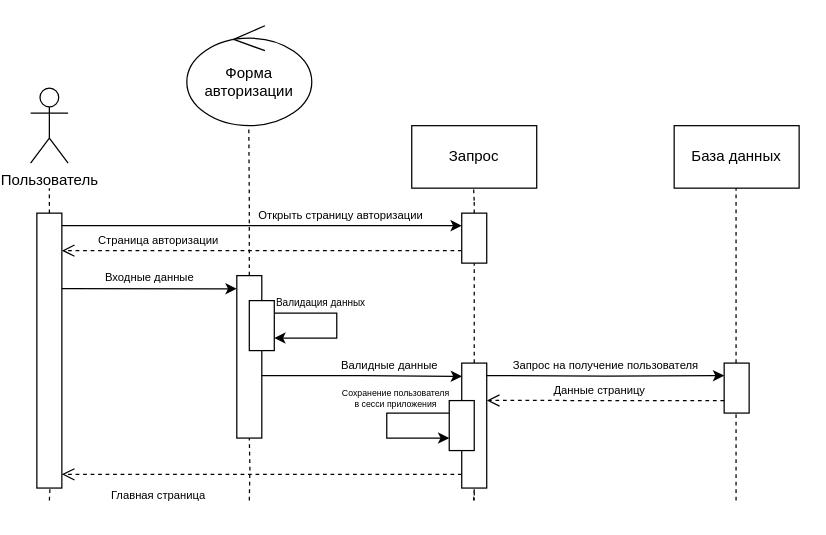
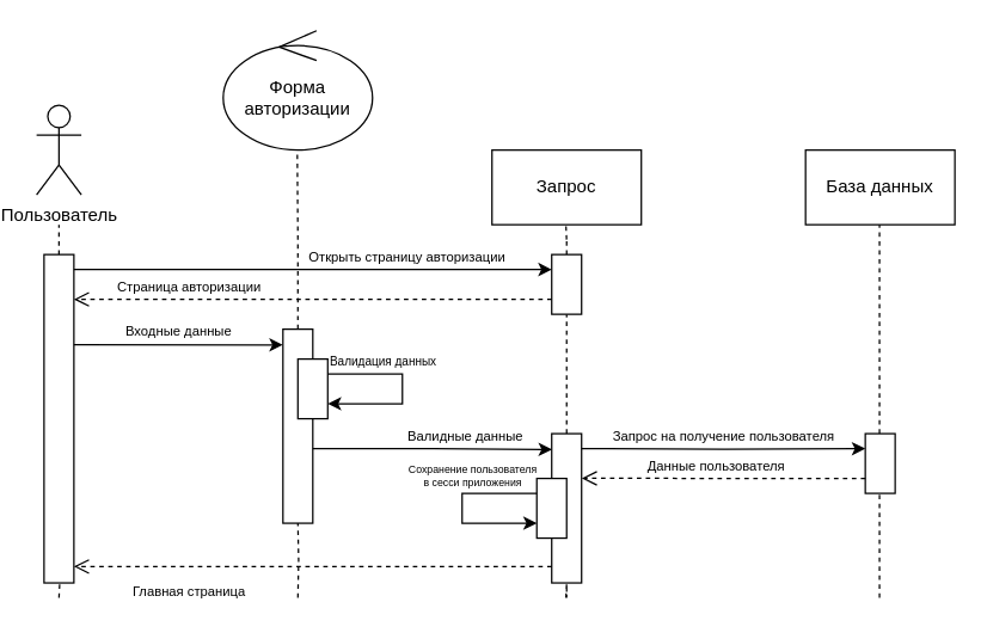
  <mxCell id="0" />
  <mxCell id="1" parent="0" />
  <mxCell id="2" value="Пользователь" style="shape=umlActor;verticalLabelPosition=bottom;verticalAlign=top;html=1;outlineConnect=0;" parent="1" vertex="1"><mxGeometry x="20" y="70" width="30" height="60" as="geometry" /></mxCell>
  <mxCell id="3" value="Запрос" style="rounded=0;whiteSpace=wrap;html=1;" parent="1" vertex="1"><mxGeometry x="325" y="100" width="100" height="50" as="geometry" /></mxCell>
  <mxCell id="4" value="&lt;div&gt;Форма&lt;/div&gt;&lt;div&gt;авторизации&lt;br&gt;&lt;/div&gt;" style="ellipse;shape=umlControl;whiteSpace=wrap;html=1;" parent="1" vertex="1"><mxGeometry x="145" y="20" width="100" height="80" as="geometry" /></mxCell>
  <mxCell id="5" value="База данных" style="rounded=0;whiteSpace=wrap;html=1;" parent="1" vertex="1"><mxGeometry x="535" y="100" width="100" height="50" as="geometry" /></mxCell>
  <mxCell id="6" value="" style="endArrow=none;dashed=1;html=1;rounded=0;edgeStyle=orthogonalEdgeStyle;" parent="1" source="14" edge="1"><mxGeometry width="50" height="50" relative="1" as="geometry"><mxPoint x="35" y="400" as="sourcePoint" /><mxPoint x="35" y="150" as="targetPoint" /></mxGeometry></mxCell>
  <mxCell id="7" value="" style="endArrow=none;dashed=1;html=1;rounded=0;edgeStyle=orthogonalEdgeStyle;" parent="1" source="19" edge="1"><mxGeometry width="50" height="50" relative="1" as="geometry"><mxPoint x="195" y="400" as="sourcePoint" /><mxPoint x="194.6" y="100" as="targetPoint" /></mxGeometry></mxCell>
  <mxCell id="8" value="" style="endArrow=none;dashed=1;html=1;rounded=0;edgeStyle=orthogonalEdgeStyle;" parent="1" source="12" edge="1"><mxGeometry width="50" height="50" relative="1" as="geometry"><mxPoint x="374.52" y="400" as="sourcePoint" /><mxPoint x="374.52" y="150" as="targetPoint" /></mxGeometry></mxCell>
  <mxCell id="9" value="" style="endArrow=none;dashed=1;html=1;rounded=0;edgeStyle=orthogonalEdgeStyle;" parent="1" source="30" edge="1"><mxGeometry width="50" height="50" relative="1" as="geometry"><mxPoint x="584.52" y="400" as="sourcePoint" /><mxPoint x="584.52" y="150" as="targetPoint" /></mxGeometry></mxCell>
  <mxCell id="10" value="" style="endArrow=none;dashed=1;html=1;rounded=0;edgeStyle=orthogonalEdgeStyle;" parent="1" target="14" edge="1"><mxGeometry width="50" height="50" relative="1" as="geometry"><mxPoint x="35" y="400" as="sourcePoint" /><mxPoint x="35" y="150" as="targetPoint" /></mxGeometry></mxCell>
  <mxCell id="11" value="" style="endArrow=none;dashed=1;html=1;rounded=0;edgeStyle=orthogonalEdgeStyle;" parent="1" source="27" target="12" edge="1"><mxGeometry width="50" height="50" relative="1" as="geometry"><mxPoint x="374.52" y="400" as="sourcePoint" /><mxPoint x="374.52" y="150" as="targetPoint" /></mxGeometry></mxCell>
  <mxCell id="12" value="" style="rounded=0;whiteSpace=wrap;html=1;" parent="1" vertex="1"><mxGeometry x="365" y="170" width="20" height="40" as="geometry" /></mxCell>
  <mxCell id="13" value="" style="endArrow=classic;html=1;rounded=0;edgeStyle=orthogonalEdgeStyle;entryX=0;entryY=0.25;entryDx=0;entryDy=0;exitX=0.953;exitY=0.057;exitDx=0;exitDy=0;exitPerimeter=0;" parent="1" source="14" target="12" edge="1"><mxGeometry width="50" height="50" relative="1" as="geometry"><mxPoint x="75" y="190" as="sourcePoint" /><mxPoint x="155" y="200" as="targetPoint" /><Array as="points"><mxPoint x="44" y="180" /></Array></mxGeometry></mxCell>
  <mxCell id="14" value="" style="rounded=0;whiteSpace=wrap;html=1;" parent="1" vertex="1"><mxGeometry x="25" y="170" width="20" height="220" as="geometry" /></mxCell>
  <mxCell id="15" value="Открыть страницу авторизации" style="text;html=1;align=center;verticalAlign=middle;resizable=0;points=[];autosize=1;strokeColor=none;fillColor=none;fontSize=9;" parent="1" vertex="1"><mxGeometry x="188" y="162" width="160" height="20" as="geometry" /></mxCell>
  <mxCell id="16" value="" style="html=1;verticalAlign=bottom;endArrow=open;dashed=1;endSize=8;curved=0;rounded=0;" parent="1" edge="1"><mxGeometry relative="1" as="geometry"><mxPoint x="365" y="200" as="sourcePoint" /><mxPoint x="45" y="200" as="targetPoint" /></mxGeometry></mxCell>
  <mxCell id="17" value="Страница авторизации" style="text;html=1;align=center;verticalAlign=middle;resizable=0;points=[];autosize=1;strokeColor=none;fillColor=none;fontSize=9;" parent="1" vertex="1"><mxGeometry x="62" y="182" width="120" height="20" as="geometry" /></mxCell>
  <mxCell id="18" value="" style="endArrow=none;dashed=1;html=1;rounded=0;edgeStyle=orthogonalEdgeStyle;" parent="1" target="19" edge="1"><mxGeometry width="50" height="50" relative="1" as="geometry"><mxPoint x="195" y="400" as="sourcePoint" /><mxPoint x="194.6" y="100" as="targetPoint" /></mxGeometry></mxCell>
  <mxCell id="19" value="" style="rounded=0;whiteSpace=wrap;html=1;" parent="1" vertex="1"><mxGeometry x="185" y="220" width="20" height="130" as="geometry" /></mxCell>
  <mxCell id="20" value="" style="endArrow=classic;html=1;rounded=0;edgeStyle=orthogonalEdgeStyle;entryX=-0.005;entryY=0.081;entryDx=0;entryDy=0;entryPerimeter=0;" parent="1" target="19" edge="1"><mxGeometry width="50" height="50" relative="1" as="geometry"><mxPoint x="45" y="230" as="sourcePoint" /><mxPoint x="135" y="230" as="targetPoint" /><Array as="points"><mxPoint x="185" y="230" /></Array></mxGeometry></mxCell>
  <mxCell id="21" value="Входные данные" style="text;html=1;align=center;verticalAlign=middle;resizable=0;points=[];autosize=1;strokeColor=none;fillColor=none;fontSize=9;" parent="1" vertex="1"><mxGeometry x="70" y="212" width="90" height="20" as="geometry" /></mxCell>
  <mxCell id="22" value="" style="rounded=0;whiteSpace=wrap;html=1;" parent="1" vertex="1"><mxGeometry x="195" y="240" width="20" height="40" as="geometry" /></mxCell>
  <mxCell id="23" style="edgeStyle=orthogonalEdgeStyle;rounded=0;orthogonalLoop=1;jettySize=auto;html=1;exitX=1;exitY=0.25;exitDx=0;exitDy=0;entryX=1;entryY=0.75;entryDx=0;entryDy=0;" parent="1" source="22" target="22" edge="1"><mxGeometry relative="1" as="geometry"><Array as="points"><mxPoint x="265" y="250" /><mxPoint x="265" y="270" /></Array></mxGeometry></mxCell>
  <mxCell id="24" value="Валидация данных" style="text;html=1;align=center;verticalAlign=middle;resizable=0;points=[];autosize=1;strokeColor=none;fillColor=none;fontSize=8;" parent="1" vertex="1"><mxGeometry x="207" y="232" width="90" height="20" as="geometry" /></mxCell>
  <mxCell id="25" value="" style="endArrow=classic;html=1;rounded=0;edgeStyle=orthogonalEdgeStyle;entryX=0.008;entryY=0.106;entryDx=0;entryDy=0;entryPerimeter=0;" parent="1" target="27" edge="1"><mxGeometry width="50" height="50" relative="1" as="geometry"><mxPoint x="205" y="300" as="sourcePoint" /><mxPoint x="345" y="301" as="targetPoint" /><Array as="points"><mxPoint x="286" y="301" /></Array></mxGeometry></mxCell>
  <mxCell id="26" value="" style="endArrow=none;dashed=1;html=1;rounded=0;edgeStyle=orthogonalEdgeStyle;" parent="1" target="27" edge="1"><mxGeometry width="50" height="50" relative="1" as="geometry"><mxPoint x="374.52" y="400" as="sourcePoint" /><mxPoint x="375" y="210" as="targetPoint" /></mxGeometry></mxCell>
  <mxCell id="27" value="" style="rounded=0;whiteSpace=wrap;html=1;" parent="1" vertex="1"><mxGeometry x="365" y="290" width="20" height="100" as="geometry" /></mxCell>
  <mxCell id="28" value="Валидные данные" style="text;html=1;align=center;verticalAlign=middle;resizable=0;points=[];autosize=1;strokeColor=none;fillColor=none;fontSize=9;" parent="1" vertex="1"><mxGeometry x="257" y="282" width="100" height="20" as="geometry" /></mxCell>
  <mxCell id="29" value="" style="endArrow=none;dashed=1;html=1;rounded=0;edgeStyle=orthogonalEdgeStyle;" parent="1" target="30" edge="1"><mxGeometry width="50" height="50" relative="1" as="geometry"><mxPoint x="584.52" y="400" as="sourcePoint" /><mxPoint x="584.52" y="150" as="targetPoint" /></mxGeometry></mxCell>
  <mxCell id="30" value="" style="rounded=0;whiteSpace=wrap;html=1;" parent="1" vertex="1"><mxGeometry x="575" y="290" width="20" height="40" as="geometry" /></mxCell>
  <mxCell id="31" value="" style="endArrow=classic;html=1;rounded=0;edgeStyle=orthogonalEdgeStyle;entryX=0;entryY=0.25;entryDx=0;entryDy=0;" parent="1" target="30" edge="1"><mxGeometry width="50" height="50" relative="1" as="geometry"><mxPoint x="385" y="300" as="sourcePoint" /><mxPoint x="545" y="300" as="targetPoint" /><Array as="points" /></mxGeometry></mxCell>
  <mxCell id="32" value="Запрос на получение пользователя" style="text;html=1;align=center;verticalAlign=middle;resizable=0;points=[];autosize=1;strokeColor=none;fillColor=none;fontSize=9;" parent="1" vertex="1"><mxGeometry x="390" y="282" width="180" height="20" as="geometry" /></mxCell>
  <mxCell id="33" value="" style="html=1;verticalAlign=bottom;endArrow=open;dashed=1;endSize=8;curved=0;rounded=0;entryX=1.007;entryY=0.299;entryDx=0;entryDy=0;entryPerimeter=0;" parent="1" target="27" edge="1"><mxGeometry relative="1" as="geometry"><mxPoint x="575" y="320" as="sourcePoint" /><mxPoint x="390" y="320" as="targetPoint" /></mxGeometry></mxCell>
- <mxCell id="34" value="Данные страницу" style="text;html=1;align=center;verticalAlign=middle;resizable=0;points=[];autosize=1;strokeColor=none;fillColor=none;fontSize=9;" parent="1" vertex="1"><mxGeometry x="415" y="302" width="120" height="20" as="geometry" /></mxCell>
+ <mxCell id="34" value="Данные пользователя" style="text;html=1;align=center;verticalAlign=middle;resizable=0;points=[];autosize=1;strokeColor=none;fillColor=none;fontSize=9;" parent="1" vertex="1"><mxGeometry x="415" y="302" width="120" height="20" as="geometry" /></mxCell>
  <mxCell id="35" value="" style="rounded=0;whiteSpace=wrap;html=1;" parent="1" vertex="1"><mxGeometry x="355" y="320" width="20" height="40" as="geometry" /></mxCell>
  <mxCell id="36" style="edgeStyle=orthogonalEdgeStyle;rounded=0;orthogonalLoop=1;jettySize=auto;html=1;exitX=0;exitY=0.25;exitDx=0;exitDy=0;entryX=0;entryY=0.75;entryDx=0;entryDy=0;" parent="1" source="35" target="35" edge="1"><mxGeometry relative="1" as="geometry"><Array as="points"><mxPoint x="305" y="330" /><mxPoint x="305" y="350" /></Array></mxGeometry></mxCell>
  <mxCell id="37" value="&lt;div style=&quot;font-size: 7px;&quot;&gt;Сохранение пользователя&lt;/div&gt;&lt;div style=&quot;font-size: 7px;&quot;&gt;в сесси приложения&lt;br style=&quot;font-size: 7px;&quot;&gt;&lt;/div&gt;" style="text;html=1;align=center;verticalAlign=middle;resizable=0;points=[];autosize=1;strokeColor=none;fillColor=none;fontSize=7;" parent="1" vertex="1"><mxGeometry x="257" y="304" width="110" height="30" as="geometry" /></mxCell>
  <mxCell id="38" value="" style="html=1;verticalAlign=bottom;endArrow=open;dashed=1;endSize=8;curved=0;rounded=0;" parent="1" edge="1"><mxGeometry relative="1" as="geometry"><mxPoint x="365" y="379" as="sourcePoint" /><mxPoint x="45" y="379" as="targetPoint" /></mxGeometry></mxCell>
  <mxCell id="39" value="Главная страница" style="text;html=1;align=center;verticalAlign=middle;resizable=0;points=[];autosize=1;strokeColor=none;fillColor=none;fontSize=9;" parent="1" vertex="1"><mxGeometry x="72" y="386" width="100" height="20" as="geometry" /></mxCell>
